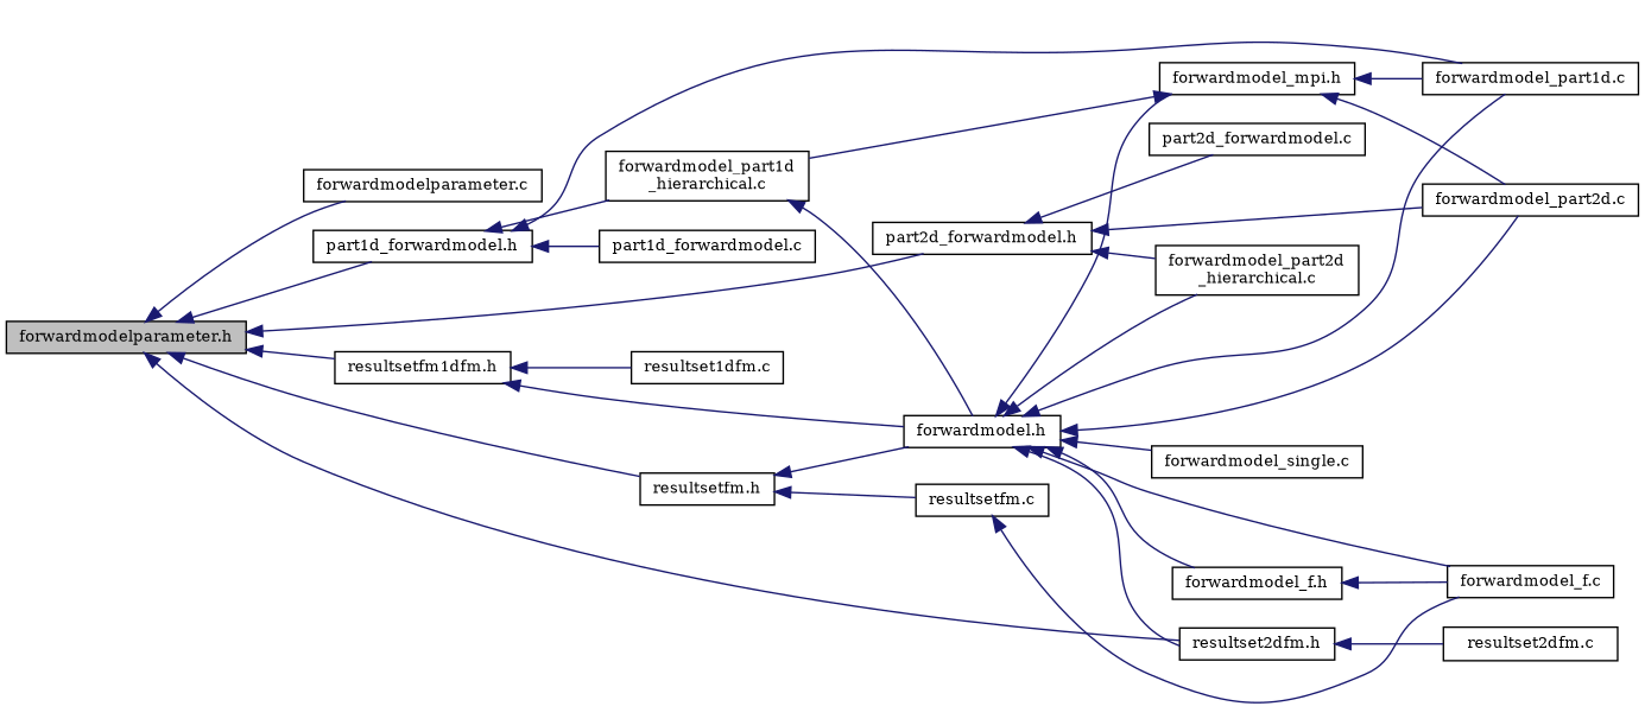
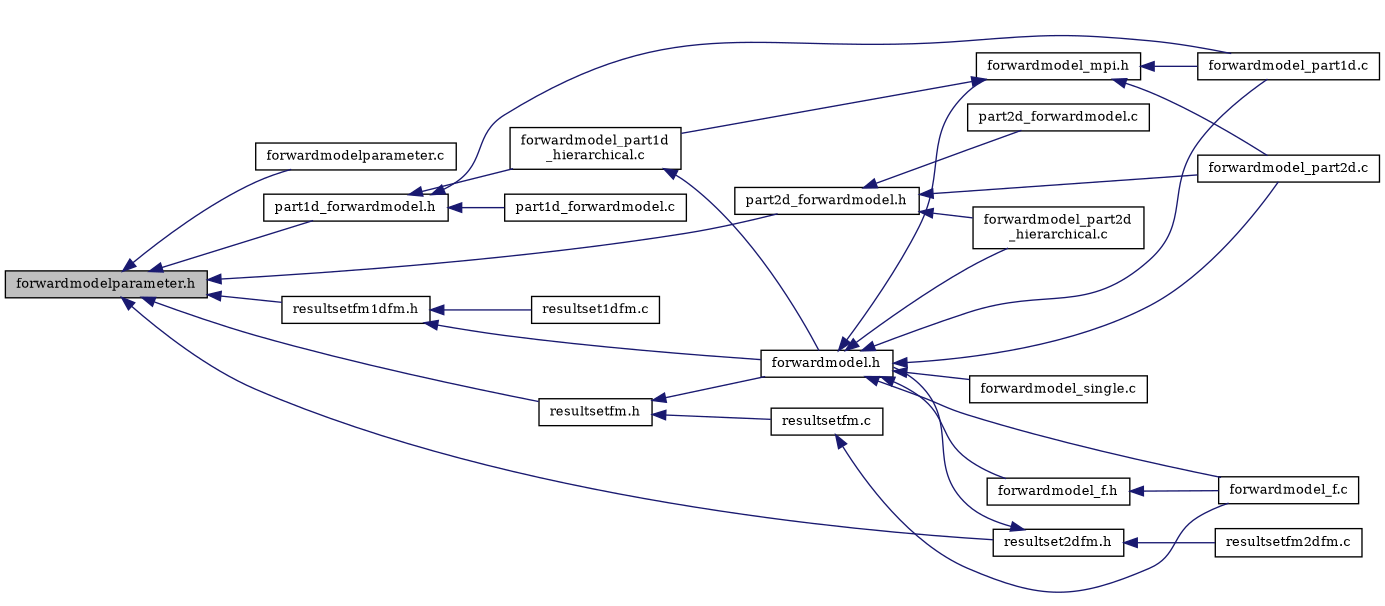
  digraph {
    fontname="DejaVu Serif"
    rankdir=LR
    node [color=black fillcolor=white fontname="DejaVu Serif" fontsize=10 shape=record style=filled]
    edge [color=midnightblue dir=back fontname="DejaVu Serif" fontsize=10 labelfontname="FreeSans.ttf" labelfontsize=10 style=solid]
    n1 [fillcolor=grey75 fontcolor=black height=0.2 label="forwardmodelparameter.h" width=0.4]
    n2 [height=0.2 label="forwardmodelparameter.c" width=0.4]
    n3 [height=0.2 label="part1d_forwardmodel.h" width=0.4]
    n4 [height=0.2 label="part2d_forwardmodel.h" width=0.4]
    n5 [height=0.2 label="resultsetfm1dfm.h" width=0.4]
    n6 [height=0.2 label="resultset2dfm.h" width=0.4]
    n7 [height=0.2 label="resultsetfm.h" width=0.4]
    n8 [height=0.2 label="forwardmodel_part1d.c" width=0.4]
    n9 [height=0.2 label="forwardmodel_part1d\l_hierarchical.c" width=0.4]
    n10 [height=0.2 label="part1d_forwardmodel.c" width=0.4]
    n11 [height=0.2 label="forwardmodel_part2d.c" width=0.4]
    n12 [height=0.2 label="forwardmodel_part2d\l_hierarchical.c" width=0.4]
    n13 [height=0.2 label="part2d_forwardmodel.c" width=0.4]
    n14 [height=0.2 label="resultset1dfm.c" width=0.4]
    n15 [height=0.2 label="forwardmodel.h" width=0.4]
-   n16 [height=0.2 label="resultset2dfm.c" width=0.4]
+   n16 [height=0.2 label="resultsetfm2dfm.c" width=0.4]
    n17 [height=0.2 label="resultsetfm.c" width=0.4]
    n18 [height=0.2 label="forwardmodel_f.c" width=0.4]
    n19 [height=0.2 label="forwardmodel_single.c" width=0.4]
    n20 [height=0.2 label="forwardmodel_f.h" width=0.4]
    n21 [height=0.2 label="forwardmodel_mpi.h" width=0.4]
    n1 -> n2
    n1 -> n3
    n1 -> n4
    n1 -> n5
    n1 -> n6
    n1 -> n7
    n3 -> n8
    n3 -> n9
    n3 -> n10
    n4 -> n11
    n4 -> n12
    n4 -> n13
    n5 -> n14
    n5 -> n15
-   n15 -> n6
+   n6 -> n15
    n6 -> n16
    n7 -> n15
    n7 -> n17
    n9 -> n15
    n15 -> n8
    n15 -> n11
    n15 -> n12
    n15 -> n18
    n15 -> n19
    n15 -> n20
    n15 -> n21
    n17 -> n18
    n20 -> n18
    n21 -> n8
    n21 -> n9
    n21 -> n11
  }
